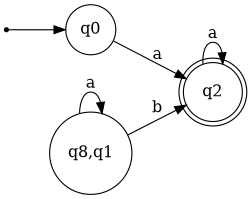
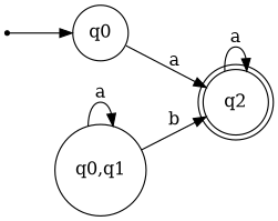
  digraph {
    rankdir=LR
    node [shape=circle]
    __start [shape=point]
    q0
    q2 [shape=doublecircle]
-   "q0,q1" [label="q8,q1"]
+   "q0,q1"
    __start -> q0
    q0 -> q2 [label=a]
    q2 -> q2 [label=a]
    "q0,q1" -> q2 [label=b]
    "q0,q1" -> "q0,q1" [label=a]
  }
